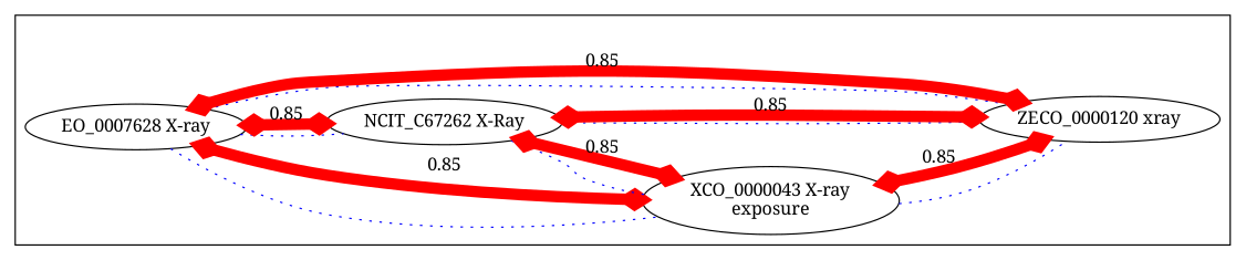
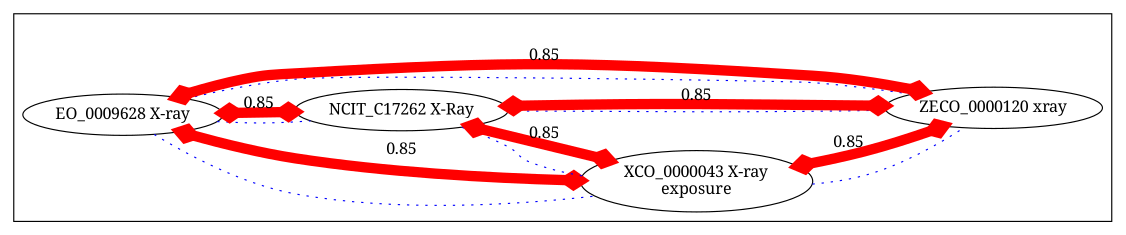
  digraph {
    fontname="Noto Serif"
    rankdir=LR
    node [fontname="Noto Serif"]
    edge [arrowhead=none color=blue fontname="Noto Serif" penwidth=1 style=dotted]
    n1 [label="XCO_0000043 X-ray\nexposure"]
-   n2 [label="EO_0007628 X-ray"]
-   n3 [label="NCIT_C67262 X-Ray"]
+   n2 [label="EO_0009628 X-ray"]
+   n3 [label="NCIT_C17262 X-Ray"]
    n4 [label="ZECO_0000120 xray"]
    subgraph cluster_1 {
      n1
      n2
      n3
      n4
    }
    n1 -> n4
    n1 -> n4 [arrowhead=ediamond arrowtail=ediamond color=red dir=both label=0.85 penwidth=9 style=solid]
    n2 -> n1
    n2 -> n1 [arrowhead=ediamond arrowtail=ediamond color=red dir=both label=0.85 penwidth=9 style=solid]
    n2 -> n3
    n2 -> n3 [arrowhead=ediamond arrowtail=ediamond color=red dir=both label=0.85 penwidth=9 style=solid]
    n2 -> n4
    n2 -> n4 [arrowhead=ediamond arrowtail=ediamond color=red dir=both label=0.85 penwidth=9 style=solid]
    n3 -> n1
    n3 -> n1 [arrowhead=ediamond arrowtail=ediamond color=red dir=both label=0.85 penwidth=9 style=solid]
    n3 -> n4
    n3 -> n4 [arrowhead=ediamond arrowtail=ediamond color=red dir=both label=0.85 penwidth=9 style=solid]
  }
